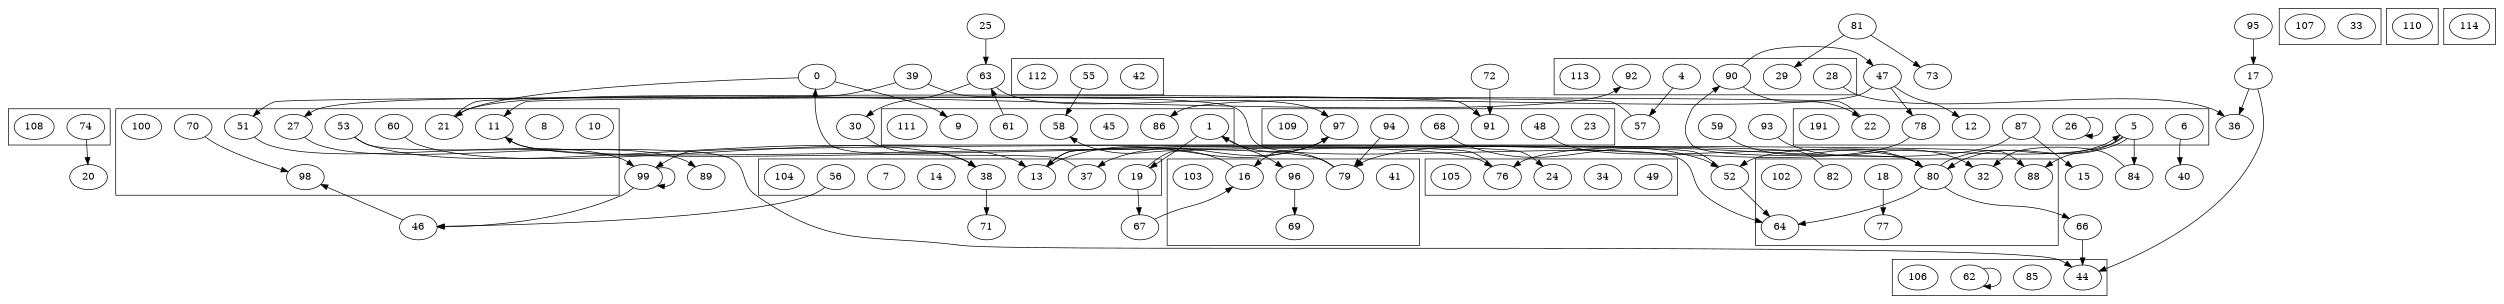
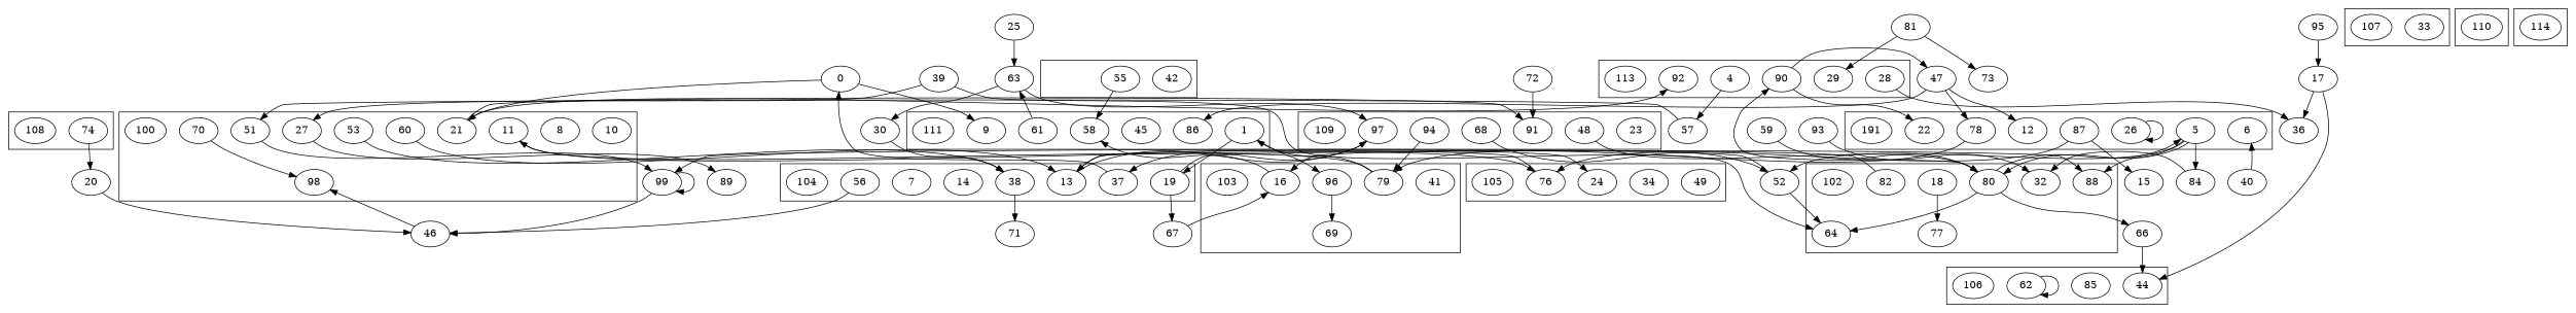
  digraph {
    10
    8
    70
    27
    11
    98
    21
    53
    60
    51
    100
    78
    5
    26
    87
    12
    22
    6
    n19 [label=191]
    64
    88
    77
    80
    18
    82
    32
    102
    41
    16
    96
    79
    69
    103
    56
    38
    13
    19
    14
    7
    37
    104
    49
    34
    24
    76
    105
    44
    85
    62
    106
    33
    107
    74
    108
    23
    68
    97
    91
    94
    48
    109
    110
    1
    9
    45
    58
    61
    86
    111
    42
    55
-   112
    4
    29
    28
    92
    90
    113
    114
    89
    99
    52
    84
    15
    40
    66
    46
    71
    67
    0
    20
    63
    57
    36
    47
    30
    95
    17
    72
    81
    73
    25
    59
    39
    93
    subgraph cluster_1 {
      10
      8
      70
      27
      11
      98
      21
      53
      60
      51
      100
    }
    subgraph cluster_2 {
      78
      5
      26
      87
      12
      22
      6
      n19
    }
    subgraph cluster_3 {
      64
      88
      77
      80
      18
      82
      32
      102
    }
    subgraph cluster_4 {
      41
      16
      96
      79
      69
      103
    }
    subgraph cluster_5 {
      56
      38
      13
      19
      14
      7
      37
      104
    }
    subgraph cluster_6 {
      49
      34
      24
      76
      105
    }
    subgraph cluster_7 {
      44
      85
      62
      106
    }
    subgraph cluster_8 {
      33
      107
    }
    subgraph cluster_9 {
      74
      108
    }
    subgraph cluster_10 {
      23
      68
      97
      91
      94
      48
      109
    }
    subgraph cluster_11 {
      110
    }
    subgraph cluster_12 {
      1
      9
      45
      58
      61
      86
      111
    }
    subgraph cluster_13 {
      42
      55
-     112
    }
    subgraph cluster_14 {
      4
      29
      28
      92
      90
      113
    }
    subgraph cluster_15 {
      114
    }
    70 -> 98
    27 -> 89
    11 -> 76
    21 -> 91
    21 -> 92
    53 -> 38
-   53 -> 44
    60 -> 13
    51 -> 99
    78 -> 79
    5 -> 88
    5 -> 80
    5 -> 52
    5 -> 84
    26 -> 26
    87 -> 76
    87 -> 15
-   22 -> 11
-   6 -> 40
+   40 -> 6
    80 -> 5
    80 -> 64
    80 -> 90
    80 -> 66
    18 -> 77
    82 -> 99
    16 -> 58
    96 -> 69
    79 -> 11
    79 -> 1
    56 -> 46
    38 -> 71
    13 -> 24
    13 -> 97
    19 -> 88
    19 -> 67
    37 -> 0
    76 -> 13
    62 -> 62
    74 -> 20
    68 -> 52
    97 -> 37
    94 -> 79
    48 -> 80
    1 -> 96
    1 -> 19
    61 -> 63
    55 -> 58
    4 -> 57
    28 -> 36
    90 -> 22
    90 -> 47
    99 -> 99
    99 -> 46
    52 -> 64
    52 -> 16
    84 -> 32
    66 -> 44
    46 -> 98
    67 -> 16
    0 -> 21
    0 -> 9
+   20 -> 46
    63 -> 97
    63 -> 30
    57 -> 51
    47 -> 78
    47 -> 12
    47 -> 86
    30 -> 38
    95 -> 17
    17 -> 44
    17 -> 36
    72 -> 91
    81 -> 29
    81 -> 73
    25 -> 63
    59 -> 80
    39 -> 27
    39 -> 64
    93 -> 32
  }
